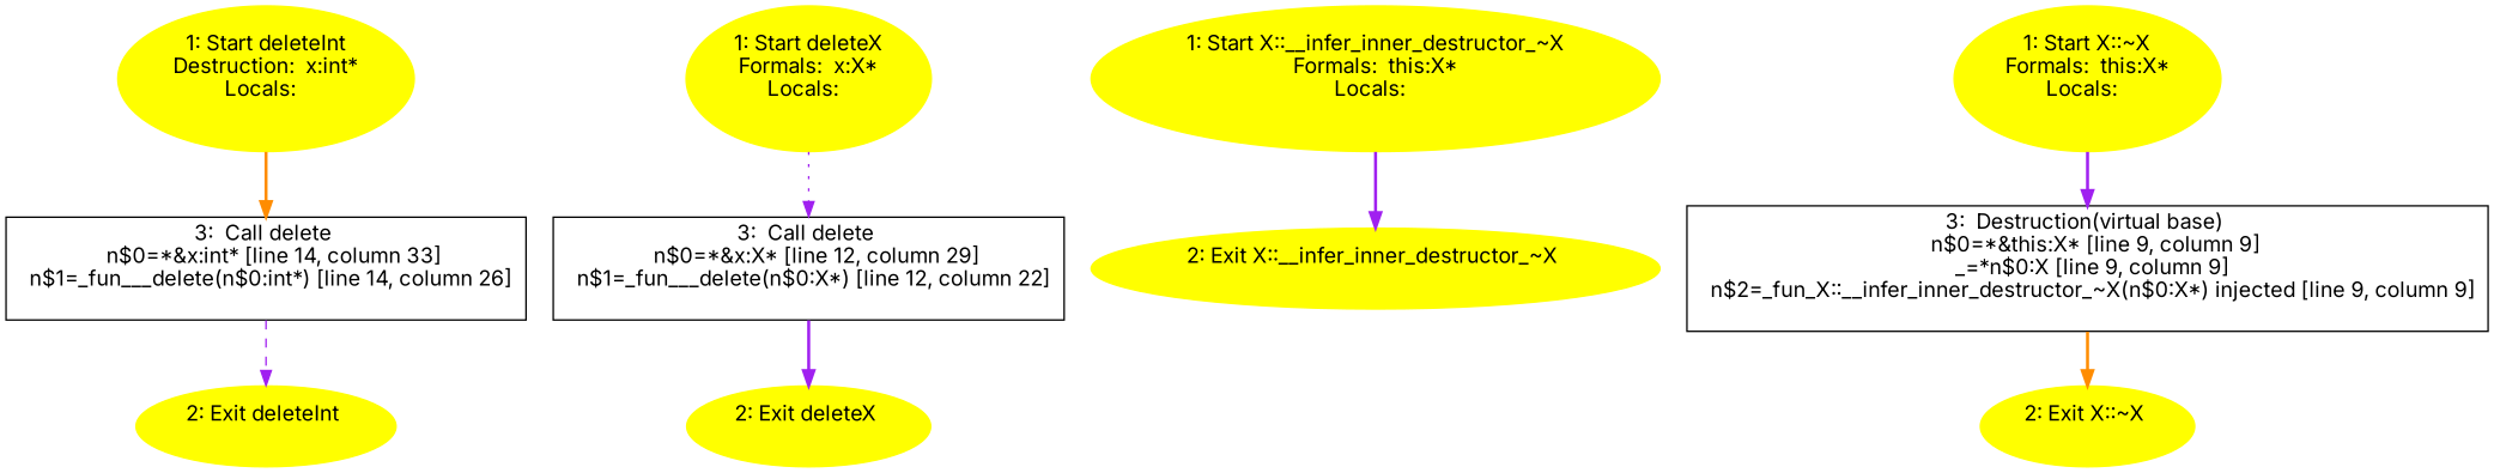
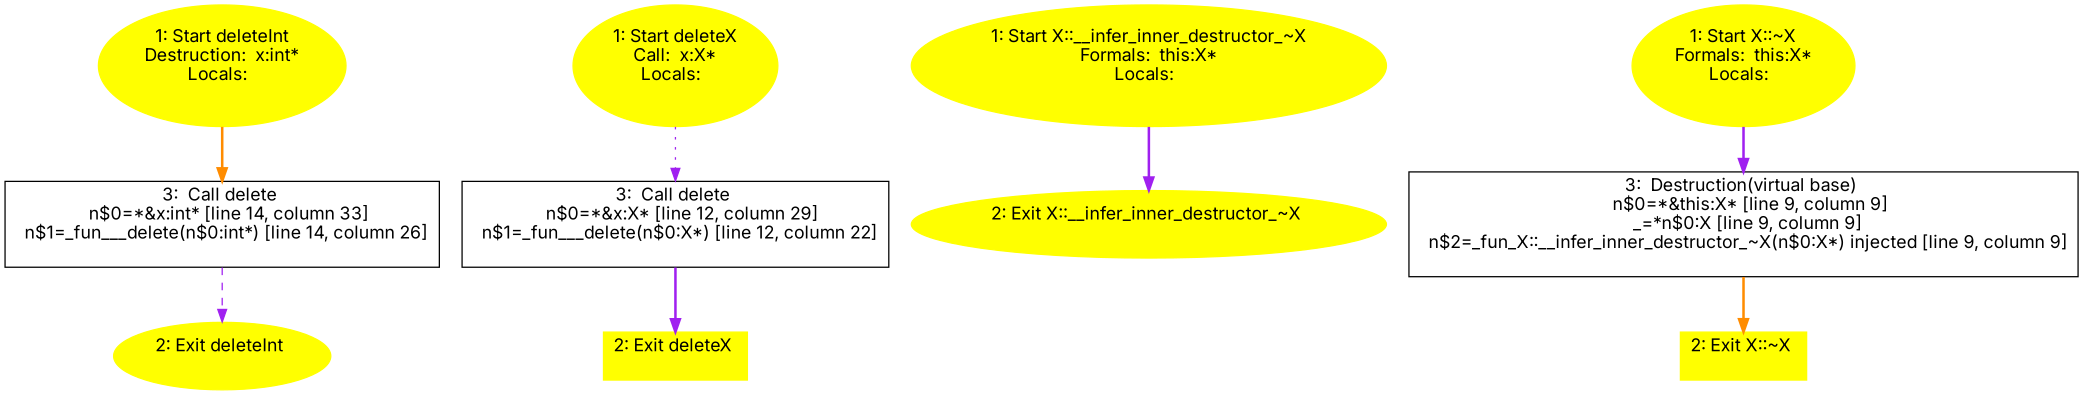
  digraph {
    fontname=Inter
    node [color=yellow fontname=Inter style=filled]
    edge [color=purple fontname=Inter style=bold]
    n1 [label="1: Start deleteInt\nDestruction:  x:int*\nLocals:  \n  "]
    n2 [label="3:  Call delete \n   n$0=*&x:int* [line 14, column 33]\n  n$1=_fun___delete(n$0:int*) [line 14, column 26]\n " shape=box color="" style=""]
    n3 [label="2: Exit deleteInt \n  "]
-   n4 [label="1: Start deleteX\nFormals:  x:X*\nLocals:  \n  "]
+   n4 [label="1: Start deleteX\nCall:  x:X*\nLocals:  \n  "]
    n5 [label="3:  Call delete \n   n$0=*&x:X* [line 12, column 29]\n  n$1=_fun___delete(n$0:X*) [line 12, column 22]\n " shape=box color="" style=""]
-   n6 [label="2: Exit deleteX \n  "]
+   n6 [label="2: Exit deleteX \n  " shape=box]
    n7 [label="1: Start X::__infer_inner_destructor_~X\nFormals:  this:X*\nLocals:  \n  "]
    n8 [label="2: Exit X::__infer_inner_destructor_~X \n  "]
    n9 [label="1: Start X::~X\nFormals:  this:X*\nLocals:  \n  "]
    n10 [label="3:  Destruction(virtual base) \n   n$0=*&this:X* [line 9, column 9]\n  _=*n$0:X [line 9, column 9]\n  n$2=_fun_X::__infer_inner_destructor_~X(n$0:X*) injected [line 9, column 9]\n " shape=box color="" style=""]
-   n11 [label="2: Exit X::~X \n  "]
+   n11 [label="2: Exit X::~X \n  " shape=box]
    n1 -> n2 [color=darkorange]
    n2 -> n3 [style=dashed]
    n4 -> n5 [style=dotted]
    n5 -> n6
    n7 -> n8
    n9 -> n10
    n10 -> n11 [color=darkorange]
  }
